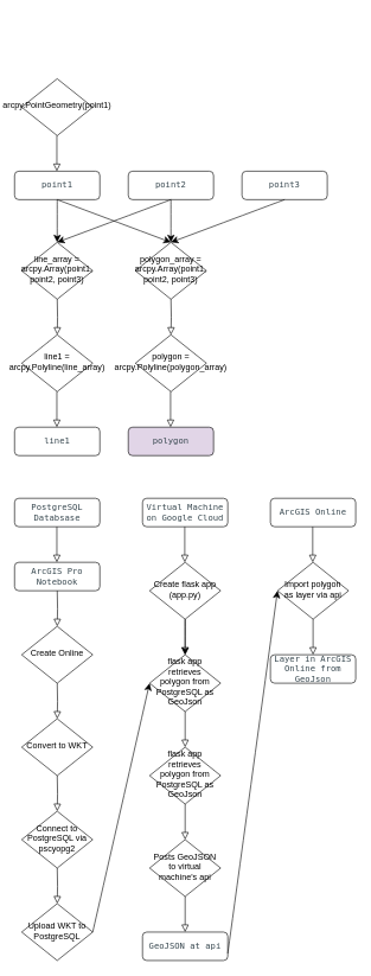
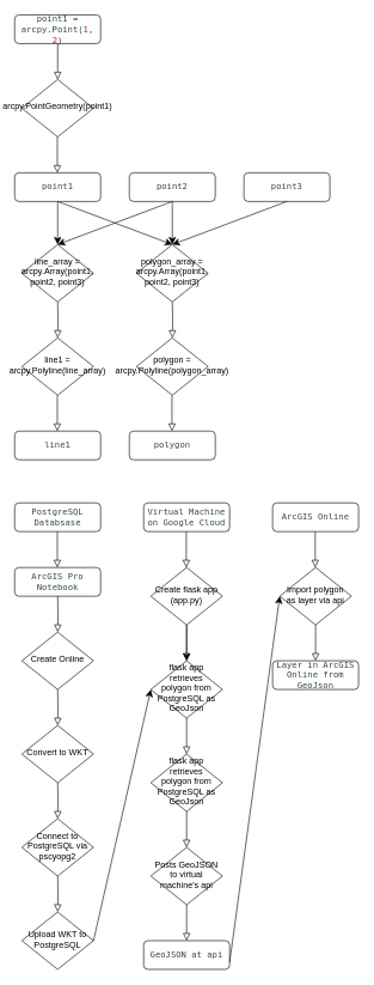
  <mxCell id="0" />
  <mxCell id="1" parent="0" />
+ <mxCell id="2" value="" style="rounded=0;html=1;jettySize=auto;orthogonalLoop=1;fontSize=11;endArrow=block;endFill=0;endSize=8;strokeWidth=1;shadow=0;labelBackgroundColor=none;edgeStyle=orthogonalEdgeStyle;" parent="1" source="3" target="4" edge="1"><mxGeometry relative="1" as="geometry" /></mxCell>
+ <mxCell id="3" value="&lt;span id=&quot;docs-internal-guid-ef1c85b0-7fff-d50f-7b58-0ce3c5afb470&quot;&gt;&lt;span style=&quot;font-size: 9pt; font-family: &amp;quot;Roboto Mono&amp;quot;, monospace; color: rgb(55, 71, 79); background-color: transparent; font-variant-numeric: normal; font-variant-east-asian: normal; font-variant-alternates: normal; font-variant-position: normal; font-variant-emoji: normal; vertical-align: baseline; white-space-collapse: preserve;&quot;&gt;point1 = arcpy.Point(&lt;/span&gt;&lt;span style=&quot;font-size: 9pt; font-family: &amp;quot;Roboto Mono&amp;quot;, monospace; color: rgb(197, 34, 31); background-color: transparent; font-variant-numeric: normal; font-variant-east-asian: normal; font-variant-alternates: normal; font-variant-position: normal; font-variant-emoji: normal; vertical-align: baseline; white-space-collapse: preserve;&quot;&gt;1&lt;/span&gt;&lt;span style=&quot;font-size: 9pt; font-family: &amp;quot;Roboto Mono&amp;quot;, monospace; color: rgb(55, 71, 79); background-color: transparent; font-variant-numeric: normal; font-variant-east-asian: normal; font-variant-alternates: normal; font-variant-position: normal; font-variant-emoji: normal; vertical-align: baseline; white-space-collapse: preserve;&quot;&gt;, &lt;/span&gt;&lt;span style=&quot;font-size: 9pt; font-family: &amp;quot;Roboto Mono&amp;quot;, monospace; color: rgb(197, 34, 31); background-color: transparent; font-variant-numeric: normal; font-variant-east-asian: normal; font-variant-alternates: normal; font-variant-position: normal; font-variant-emoji: normal; vertical-align: baseline; white-space-collapse: preserve;&quot;&gt;2&lt;/span&gt;&lt;span style=&quot;font-size: 9pt; font-family: &amp;quot;Roboto Mono&amp;quot;, monospace; color: rgb(55, 71, 79); background-color: transparent; font-variant-numeric: normal; font-variant-east-asian: normal; font-variant-alternates: normal; font-variant-position: normal; font-variant-emoji: normal; vertical-align: baseline; white-space-collapse: preserve;&quot;&gt;)&lt;/span&gt;&lt;/span&gt;" style="rounded=1;whiteSpace=wrap;html=1;fontSize=12;glass=0;strokeWidth=1;shadow=0;" parent="1" vertex="1"><mxGeometry x="20" y="20" width="120" height="40" as="geometry" /></mxCell>
  <mxCell id="4" value="&lt;div&gt;arcpy.PointGeometry(point1)&lt;/div&gt;" style="rhombus;whiteSpace=wrap;html=1;shadow=0;fontFamily=Helvetica;fontSize=12;align=center;strokeWidth=1;spacing=6;spacingTop=-4;" parent="1" vertex="1"><mxGeometry x="30" y="110" width="100" height="80" as="geometry" /></mxCell>
  <mxCell id="5" value="&lt;font face=&quot;Roboto Mono, monospace&quot; color=&quot;#37474f&quot;&gt;&lt;span style=&quot;white-space-collapse: preserve;&quot;&gt;point1&lt;/span&gt;&lt;/font&gt;" style="rounded=1;whiteSpace=wrap;html=1;fontSize=12;glass=0;strokeWidth=1;shadow=0;" vertex="1" parent="1"><mxGeometry x="20" y="240" width="120" height="40" as="geometry" /></mxCell>
  <mxCell id="6" value="" style="rounded=0;html=1;jettySize=auto;orthogonalLoop=1;fontSize=11;endArrow=block;endFill=0;endSize=8;strokeWidth=1;shadow=0;labelBackgroundColor=none;edgeStyle=orthogonalEdgeStyle;" edge="1" parent="1"><mxGeometry relative="1" as="geometry"><mxPoint x="79.5" y="190" as="sourcePoint" /><mxPoint x="79.5" y="240" as="targetPoint" /></mxGeometry></mxCell>
  <mxCell id="7" value="&lt;div&gt;line_array = arcpy.Array(point1, point2, point3)&lt;/div&gt;" style="rhombus;whiteSpace=wrap;html=1;shadow=0;fontFamily=Helvetica;fontSize=12;align=center;strokeWidth=1;spacing=6;spacingTop=-4;" vertex="1" parent="1"><mxGeometry x="30" y="340" width="100" height="80" as="geometry" /></mxCell>
  <mxCell id="8" value="&lt;font face=&quot;Roboto Mono, monospace&quot; color=&quot;#37474f&quot;&gt;&lt;span style=&quot;white-space-collapse: preserve;&quot;&gt;point3&lt;/span&gt;&lt;/font&gt;" style="rounded=1;whiteSpace=wrap;html=1;fontSize=12;glass=0;strokeWidth=1;shadow=0;" vertex="1" parent="1"><mxGeometry x="340" y="240" width="120" height="40" as="geometry" /></mxCell>
  <mxCell id="9" value="&lt;font face=&quot;Roboto Mono, monospace&quot; color=&quot;#37474f&quot;&gt;&lt;span style=&quot;white-space-collapse: preserve;&quot;&gt;point2&lt;/span&gt;&lt;/font&gt;" style="rounded=1;whiteSpace=wrap;html=1;fontSize=12;glass=0;strokeWidth=1;shadow=0;" vertex="1" parent="1"><mxGeometry x="180" y="240" width="120" height="40" as="geometry" /></mxCell>
  <mxCell id="10" value="" style="rounded=0;html=1;jettySize=auto;orthogonalLoop=1;fontSize=11;endArrow=block;endFill=0;endSize=8;strokeWidth=1;shadow=0;labelBackgroundColor=none;edgeStyle=orthogonalEdgeStyle;" edge="1" parent="1" target="11"><mxGeometry relative="1" as="geometry"><mxPoint x="80" y="420" as="sourcePoint" /></mxGeometry></mxCell>
  <mxCell id="11" value="&lt;div&gt;line1 = arcpy.Polyline(line_array)&lt;/div&gt;" style="rhombus;whiteSpace=wrap;html=1;shadow=0;fontFamily=Helvetica;fontSize=12;align=center;strokeWidth=1;spacing=6;spacingTop=-4;" vertex="1" parent="1"><mxGeometry x="30" y="470" width="100" height="80" as="geometry" /></mxCell>
  <mxCell id="12" value="&lt;font face=&quot;Roboto Mono, monospace&quot; color=&quot;#37474f&quot;&gt;&lt;span style=&quot;white-space-collapse: preserve;&quot;&gt;line1&lt;/span&gt;&lt;/font&gt;" style="rounded=1;whiteSpace=wrap;html=1;fontSize=12;glass=0;strokeWidth=1;shadow=0;" vertex="1" parent="1"><mxGeometry x="20" y="600" width="120" height="40" as="geometry" /></mxCell>
  <mxCell id="13" value="" style="rounded=0;html=1;jettySize=auto;orthogonalLoop=1;fontSize=11;endArrow=block;endFill=0;endSize=8;strokeWidth=1;shadow=0;labelBackgroundColor=none;edgeStyle=orthogonalEdgeStyle;" edge="1" parent="1"><mxGeometry relative="1" as="geometry"><mxPoint x="79.5" y="550" as="sourcePoint" /><mxPoint x="79.5" y="600" as="targetPoint" /></mxGeometry></mxCell>
  <mxCell id="14" value="polygon_array = arcpy.Array(point1, point2, point3)" style="rhombus;whiteSpace=wrap;html=1;shadow=0;fontFamily=Helvetica;fontSize=12;align=center;strokeWidth=1;spacing=6;spacingTop=-4;" vertex="1" parent="1"><mxGeometry x="190" y="340" width="100" height="80" as="geometry" /></mxCell>
  <mxCell id="15" value="" style="rounded=0;html=1;jettySize=auto;orthogonalLoop=1;fontSize=11;endArrow=block;endFill=0;endSize=8;strokeWidth=1;shadow=0;labelBackgroundColor=none;edgeStyle=orthogonalEdgeStyle;" edge="1" parent="1" target="16"><mxGeometry relative="1" as="geometry"><mxPoint x="240" y="420" as="sourcePoint" /></mxGeometry></mxCell>
  <mxCell id="16" value="&lt;div&gt;polygon = arcpy.Polyline(polygon_array)&lt;/div&gt;" style="rhombus;whiteSpace=wrap;html=1;shadow=0;fontFamily=Helvetica;fontSize=12;align=center;strokeWidth=1;spacing=6;spacingTop=-4;" vertex="1" parent="1"><mxGeometry x="190" y="470" width="100" height="80" as="geometry" /></mxCell>
- <mxCell id="17" value="&lt;font face=&quot;Roboto Mono, monospace&quot; color=&quot;#37474f&quot;&gt;&lt;span style=&quot;white-space-collapse: preserve;&quot;&gt;polygon&lt;/span&gt;&lt;/font&gt;" style="rounded=1;whiteSpace=wrap;html=1;fontSize=12;glass=0;strokeWidth=1;shadow=0;fillColor=#e1d5e7;" vertex="1" parent="1"><mxGeometry x="180" y="600" width="120" height="40" as="geometry" /></mxCell>
+ <mxCell id="17" value="&lt;font face=&quot;Roboto Mono, monospace&quot; color=&quot;#37474f&quot;&gt;&lt;span style=&quot;white-space-collapse: preserve;&quot;&gt;polygon&lt;/span&gt;&lt;/font&gt;" style="rounded=1;whiteSpace=wrap;html=1;fontSize=12;glass=0;strokeWidth=1;shadow=0;" vertex="1" parent="1"><mxGeometry x="180" y="600" width="120" height="40" as="geometry" /></mxCell>
  <mxCell id="18" value="" style="rounded=0;html=1;jettySize=auto;orthogonalLoop=1;fontSize=11;endArrow=block;endFill=0;endSize=8;strokeWidth=1;shadow=0;labelBackgroundColor=none;edgeStyle=orthogonalEdgeStyle;" edge="1" parent="1"><mxGeometry relative="1" as="geometry"><mxPoint x="239.5" y="550" as="sourcePoint" /><mxPoint x="239.5" y="600" as="targetPoint" /></mxGeometry></mxCell>
  <mxCell id="19" value="" style="endArrow=classic;html=1;rounded=0;fontSize=12;startSize=8;endSize=8;curved=1;entryX=0.5;entryY=0;entryDx=0;entryDy=0;" edge="1" parent="1" target="14"><mxGeometry width="50" height="50" relative="1" as="geometry"><mxPoint x="80" y="280" as="sourcePoint" /><mxPoint x="300" y="340" as="targetPoint" /></mxGeometry></mxCell>
  <mxCell id="20" value="" style="endArrow=classic;html=1;rounded=0;fontSize=12;startSize=8;endSize=8;curved=1;entryX=0.5;entryY=0;entryDx=0;entryDy=0;" edge="1" parent="1" target="14"><mxGeometry width="50" height="50" relative="1" as="geometry"><mxPoint x="240" y="280" as="sourcePoint" /><mxPoint x="300" y="340" as="targetPoint" /></mxGeometry></mxCell>
  <mxCell id="21" value="" style="endArrow=classic;html=1;rounded=0;fontSize=12;startSize=8;endSize=8;curved=1;entryX=0.5;entryY=0;entryDx=0;entryDy=0;exitX=0.5;exitY=1;exitDx=0;exitDy=0;" edge="1" parent="1" source="8" target="14"><mxGeometry width="50" height="50" relative="1" as="geometry"><mxPoint x="250" y="390" as="sourcePoint" /><mxPoint x="300" y="340" as="targetPoint" /></mxGeometry></mxCell>
  <mxCell id="22" value="" style="endArrow=classic;html=1;rounded=0;fontSize=12;startSize=8;endSize=8;curved=1;exitX=0.5;exitY=1;exitDx=0;exitDy=0;" edge="1" parent="1" source="9"><mxGeometry width="50" height="50" relative="1" as="geometry"><mxPoint x="250" y="290" as="sourcePoint" /><mxPoint x="80" y="340" as="targetPoint" /></mxGeometry></mxCell>
  <mxCell id="23" value="" style="endArrow=classic;html=1;rounded=0;fontSize=12;startSize=8;endSize=8;curved=1;" edge="1" parent="1"><mxGeometry width="50" height="50" relative="1" as="geometry"><mxPoint x="80" y="280" as="sourcePoint" /><mxPoint x="80" y="340" as="targetPoint" /></mxGeometry></mxCell>
  <mxCell id="24" value="&lt;font face=&quot;Roboto Mono, monospace&quot; color=&quot;#37474f&quot;&gt;&lt;span style=&quot;white-space-collapse: preserve;&quot;&gt;PostgreSQL Databsase&lt;/span&gt;&lt;/font&gt;" style="rounded=1;whiteSpace=wrap;html=1;fontSize=12;glass=0;strokeWidth=1;shadow=0;" vertex="1" parent="1"><mxGeometry x="20" y="700" width="120" height="40" as="geometry" /></mxCell>
  <mxCell id="25" value="&lt;font face=&quot;Roboto Mono, monospace&quot; color=&quot;#37474f&quot;&gt;&lt;span style=&quot;white-space-collapse: preserve;&quot;&gt;ArcGIS Pro Notebook&lt;/span&gt;&lt;/font&gt;" style="rounded=1;whiteSpace=wrap;html=1;fontSize=12;glass=0;strokeWidth=1;shadow=0;" vertex="1" parent="1"><mxGeometry x="20" y="790" width="120" height="40" as="geometry" /></mxCell>
  <mxCell id="26" value="" style="rounded=0;html=1;jettySize=auto;orthogonalLoop=1;fontSize=11;endArrow=block;endFill=0;endSize=8;strokeWidth=1;shadow=0;labelBackgroundColor=none;edgeStyle=orthogonalEdgeStyle;" edge="1" parent="1"><mxGeometry relative="1" as="geometry"><mxPoint x="79.5" y="740" as="sourcePoint" /><mxPoint x="79.5" y="790" as="targetPoint" /></mxGeometry></mxCell>
  <mxCell id="27" value="" style="rounded=0;html=1;jettySize=auto;orthogonalLoop=1;fontSize=11;endArrow=block;endFill=0;endSize=8;strokeWidth=1;shadow=0;labelBackgroundColor=none;edgeStyle=orthogonalEdgeStyle;" edge="1" parent="1" target="28"><mxGeometry relative="1" as="geometry"><mxPoint x="80" y="830" as="sourcePoint" /></mxGeometry></mxCell>
  <mxCell id="28" value="&lt;div&gt;Create Online&lt;/div&gt;" style="rhombus;whiteSpace=wrap;html=1;shadow=0;fontFamily=Helvetica;fontSize=12;align=center;strokeWidth=1;spacing=6;spacingTop=-4;" vertex="1" parent="1"><mxGeometry x="30" y="880" width="100" height="80" as="geometry" /></mxCell>
  <mxCell id="29" value="" style="rounded=0;html=1;jettySize=auto;orthogonalLoop=1;fontSize=11;endArrow=block;endFill=0;endSize=8;strokeWidth=1;shadow=0;labelBackgroundColor=none;edgeStyle=orthogonalEdgeStyle;" edge="1" parent="1" target="30"><mxGeometry relative="1" as="geometry"><mxPoint x="80" y="960" as="sourcePoint" /></mxGeometry></mxCell>
  <mxCell id="30" value="&lt;div&gt;Convert to WKT&lt;/div&gt;" style="rhombus;whiteSpace=wrap;html=1;shadow=0;fontFamily=Helvetica;fontSize=12;align=center;strokeWidth=1;spacing=6;spacingTop=-4;" vertex="1" parent="1"><mxGeometry x="30" y="1010" width="100" height="80" as="geometry" /></mxCell>
  <mxCell id="31" value="" style="rounded=0;html=1;jettySize=auto;orthogonalLoop=1;fontSize=11;endArrow=block;endFill=0;endSize=8;strokeWidth=1;shadow=0;labelBackgroundColor=none;edgeStyle=orthogonalEdgeStyle;" edge="1" parent="1" target="32"><mxGeometry relative="1" as="geometry"><mxPoint x="80" y="1090" as="sourcePoint" /></mxGeometry></mxCell>
  <mxCell id="32" value="&lt;div&gt;Connect to PostgreSQL via pscyopg2&lt;/div&gt;" style="rhombus;whiteSpace=wrap;html=1;shadow=0;fontFamily=Helvetica;fontSize=12;align=center;strokeWidth=1;spacing=6;spacingTop=-4;" vertex="1" parent="1"><mxGeometry x="30" y="1140" width="100" height="80" as="geometry" /></mxCell>
  <mxCell id="33" value="" style="rounded=0;html=1;jettySize=auto;orthogonalLoop=1;fontSize=11;endArrow=block;endFill=0;endSize=8;strokeWidth=1;shadow=0;labelBackgroundColor=none;edgeStyle=orthogonalEdgeStyle;" edge="1" parent="1" target="34"><mxGeometry relative="1" as="geometry"><mxPoint x="80" y="1220" as="sourcePoint" /></mxGeometry></mxCell>
  <mxCell id="34" value="&lt;div&gt;Upload WKT to PostgreSQL&lt;/div&gt;" style="rhombus;whiteSpace=wrap;html=1;shadow=0;fontFamily=Helvetica;fontSize=12;align=center;strokeWidth=1;spacing=6;spacingTop=-4;" vertex="1" parent="1"><mxGeometry x="30" y="1270" width="100" height="80" as="geometry" /></mxCell>
  <mxCell id="35" value="&lt;font face=&quot;Roboto Mono, monospace&quot; color=&quot;#37474f&quot;&gt;&lt;span style=&quot;white-space-collapse: preserve;&quot;&gt;Virtual Machine on Google Cloud&lt;/span&gt;&lt;/font&gt;" style="rounded=1;whiteSpace=wrap;html=1;fontSize=12;glass=0;strokeWidth=1;shadow=0;" vertex="1" parent="1"><mxGeometry x="200" y="700" width="120" height="40" as="geometry" /></mxCell>
  <mxCell id="36" value="" style="rounded=0;html=1;jettySize=auto;orthogonalLoop=1;fontSize=11;endArrow=block;endFill=0;endSize=8;strokeWidth=1;shadow=0;labelBackgroundColor=none;edgeStyle=orthogonalEdgeStyle;" edge="1" parent="1"><mxGeometry relative="1" as="geometry"><mxPoint x="259.5" y="740" as="sourcePoint" /><mxPoint x="259.5" y="790" as="targetPoint" /></mxGeometry></mxCell>
  <mxCell id="37" value="" style="edgeStyle=none;curved=1;rounded=0;orthogonalLoop=1;jettySize=auto;html=1;fontSize=12;startSize=8;endSize=8;" edge="1" parent="1" source="38" target="40"><mxGeometry relative="1" as="geometry" /></mxCell>
  <mxCell id="38" value="&lt;div&gt;Create flask app (app.py)&lt;/div&gt;" style="rhombus;whiteSpace=wrap;html=1;shadow=0;fontFamily=Helvetica;fontSize=12;align=center;strokeWidth=1;spacing=6;spacingTop=-4;" vertex="1" parent="1"><mxGeometry x="210" y="790" width="100" height="80" as="geometry" /></mxCell>
  <mxCell id="39" value="" style="rounded=0;html=1;jettySize=auto;orthogonalLoop=1;fontSize=11;endArrow=block;endFill=0;endSize=8;strokeWidth=1;shadow=0;labelBackgroundColor=none;edgeStyle=orthogonalEdgeStyle;" edge="1" parent="1"><mxGeometry relative="1" as="geometry"><mxPoint x="260" y="870" as="sourcePoint" /><mxPoint x="260" y="920" as="targetPoint" /></mxGeometry></mxCell>
  <mxCell id="40" value="&lt;div&gt;flask app retrieves polygon from PostgreSQL as GeoJson&lt;/div&gt;" style="rhombus;whiteSpace=wrap;html=1;shadow=0;fontFamily=Helvetica;fontSize=12;align=center;strokeWidth=1;spacing=6;spacingTop=-4;" vertex="1" parent="1"><mxGeometry x="210" y="920" width="100" height="80" as="geometry" /></mxCell>
  <mxCell id="41" value="" style="rounded=0;html=1;jettySize=auto;orthogonalLoop=1;fontSize=11;endArrow=block;endFill=0;endSize=8;strokeWidth=1;shadow=0;labelBackgroundColor=none;edgeStyle=orthogonalEdgeStyle;" edge="1" parent="1"><mxGeometry relative="1" as="geometry"><mxPoint x="260" y="1000" as="sourcePoint" /><mxPoint x="260" y="1050" as="targetPoint" /></mxGeometry></mxCell>
  <mxCell id="42" value="&lt;div&gt;flask app retrieves polygon from PostgreSQL as GeoJson&lt;/div&gt;" style="rhombus;whiteSpace=wrap;html=1;shadow=0;fontFamily=Helvetica;fontSize=12;align=center;strokeWidth=1;spacing=6;spacingTop=-4;" vertex="1" parent="1"><mxGeometry x="210" y="1050" width="100" height="80" as="geometry" /></mxCell>
  <mxCell id="43" value="" style="rounded=0;html=1;jettySize=auto;orthogonalLoop=1;fontSize=11;endArrow=block;endFill=0;endSize=8;strokeWidth=1;shadow=0;labelBackgroundColor=none;edgeStyle=orthogonalEdgeStyle;" edge="1" parent="1"><mxGeometry relative="1" as="geometry"><mxPoint x="260" y="1130" as="sourcePoint" /><mxPoint x="260" y="1180" as="targetPoint" /></mxGeometry></mxCell>
  <mxCell id="44" value="" style="endArrow=classic;html=1;rounded=0;fontSize=12;startSize=8;endSize=8;curved=1;exitX=1;exitY=0.5;exitDx=0;exitDy=0;entryX=0;entryY=0.5;entryDx=0;entryDy=0;" edge="1" parent="1" source="34" target="40"><mxGeometry width="50" height="50" relative="1" as="geometry"><mxPoint x="110" y="1120" as="sourcePoint" /><mxPoint x="160" y="1070" as="targetPoint" /></mxGeometry></mxCell>
  <mxCell id="45" value="Posts GeoJSON to virtual machine's api" style="rhombus;whiteSpace=wrap;html=1;shadow=0;fontFamily=Helvetica;fontSize=12;align=center;strokeWidth=1;spacing=6;spacingTop=-4;" vertex="1" parent="1"><mxGeometry x="210" y="1180" width="100" height="80" as="geometry" /></mxCell>
  <mxCell id="46" value="" style="rounded=0;html=1;jettySize=auto;orthogonalLoop=1;fontSize=11;endArrow=block;endFill=0;endSize=8;strokeWidth=1;shadow=0;labelBackgroundColor=none;edgeStyle=orthogonalEdgeStyle;" edge="1" parent="1"><mxGeometry relative="1" as="geometry"><mxPoint x="260" y="1260" as="sourcePoint" /><mxPoint x="260" y="1310" as="targetPoint" /></mxGeometry></mxCell>
  <mxCell id="47" value="&lt;font face=&quot;Roboto Mono, monospace&quot; color=&quot;#37474f&quot;&gt;&lt;span style=&quot;white-space-collapse: preserve;&quot;&gt;GeoJSON at api&lt;/span&gt;&lt;/font&gt;" style="rounded=1;whiteSpace=wrap;html=1;fontSize=12;glass=0;strokeWidth=1;shadow=0;" vertex="1" parent="1"><mxGeometry x="200" y="1310" width="120" height="40" as="geometry" /></mxCell>
  <mxCell id="48" value="&lt;font face=&quot;Roboto Mono, monospace&quot; color=&quot;#37474f&quot;&gt;&lt;span style=&quot;white-space-collapse: preserve;&quot;&gt;ArcGIS Online&lt;/span&gt;&lt;/font&gt;" style="rounded=1;whiteSpace=wrap;html=1;fontSize=12;glass=0;strokeWidth=1;shadow=0;" vertex="1" parent="1"><mxGeometry x="380" y="700" width="120" height="40" as="geometry" /></mxCell>
  <mxCell id="49" value="" style="rounded=0;html=1;jettySize=auto;orthogonalLoop=1;fontSize=11;endArrow=block;endFill=0;endSize=8;strokeWidth=1;shadow=0;labelBackgroundColor=none;edgeStyle=orthogonalEdgeStyle;" edge="1" parent="1"><mxGeometry relative="1" as="geometry"><mxPoint x="439.5" y="740" as="sourcePoint" /><mxPoint x="439.5" y="790" as="targetPoint" /></mxGeometry></mxCell>
  <mxCell id="50" value="&lt;div&gt;Import polygon as layer via api&lt;/div&gt;" style="rhombus;whiteSpace=wrap;html=1;shadow=0;fontFamily=Helvetica;fontSize=12;align=center;strokeWidth=1;spacing=6;spacingTop=-4;" vertex="1" parent="1"><mxGeometry x="390" y="790" width="100" height="80" as="geometry" /></mxCell>
  <mxCell id="51" value="" style="endArrow=classic;html=1;rounded=0;fontSize=12;startSize=8;endSize=8;curved=1;exitX=1;exitY=0.5;exitDx=0;exitDy=0;entryX=0;entryY=0.5;entryDx=0;entryDy=0;" edge="1" parent="1" target="50"><mxGeometry width="50" height="50" relative="1" as="geometry"><mxPoint x="320" y="1340" as="sourcePoint" /><mxPoint x="400" y="990" as="targetPoint" /></mxGeometry></mxCell>
  <mxCell id="52" value="" style="rounded=0;html=1;jettySize=auto;orthogonalLoop=1;fontSize=11;endArrow=block;endFill=0;endSize=8;strokeWidth=1;shadow=0;labelBackgroundColor=none;edgeStyle=orthogonalEdgeStyle;" edge="1" parent="1"><mxGeometry relative="1" as="geometry"><mxPoint x="440" y="870" as="sourcePoint" /><mxPoint x="440" y="920" as="targetPoint" /></mxGeometry></mxCell>
  <mxCell id="53" value="&lt;font face=&quot;Roboto Mono, monospace&quot; color=&quot;#37474f&quot;&gt;&lt;span style=&quot;white-space-collapse: preserve;&quot;&gt;Layer in ArcGIS Online from GeoJson&lt;/span&gt;&lt;/font&gt;" style="rounded=1;whiteSpace=wrap;html=1;fontSize=12;glass=0;strokeWidth=1;shadow=0;" vertex="1" parent="1"><mxGeometry x="380" y="920" width="120" height="40" as="geometry" /></mxCell>
